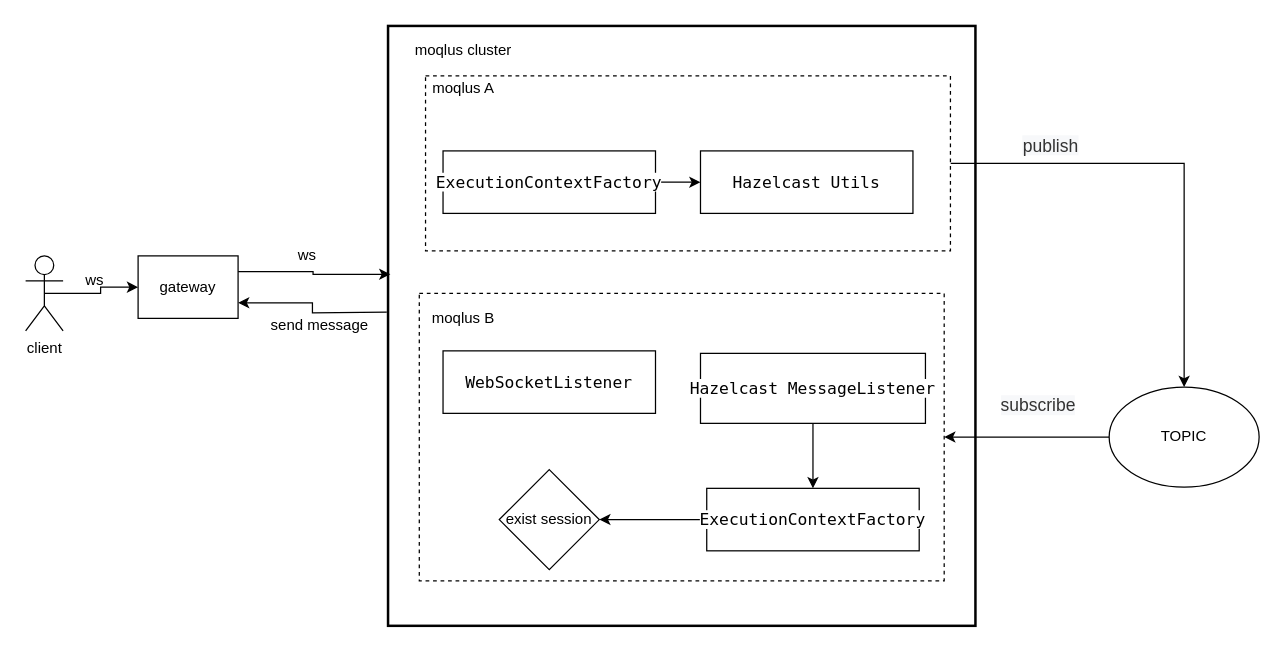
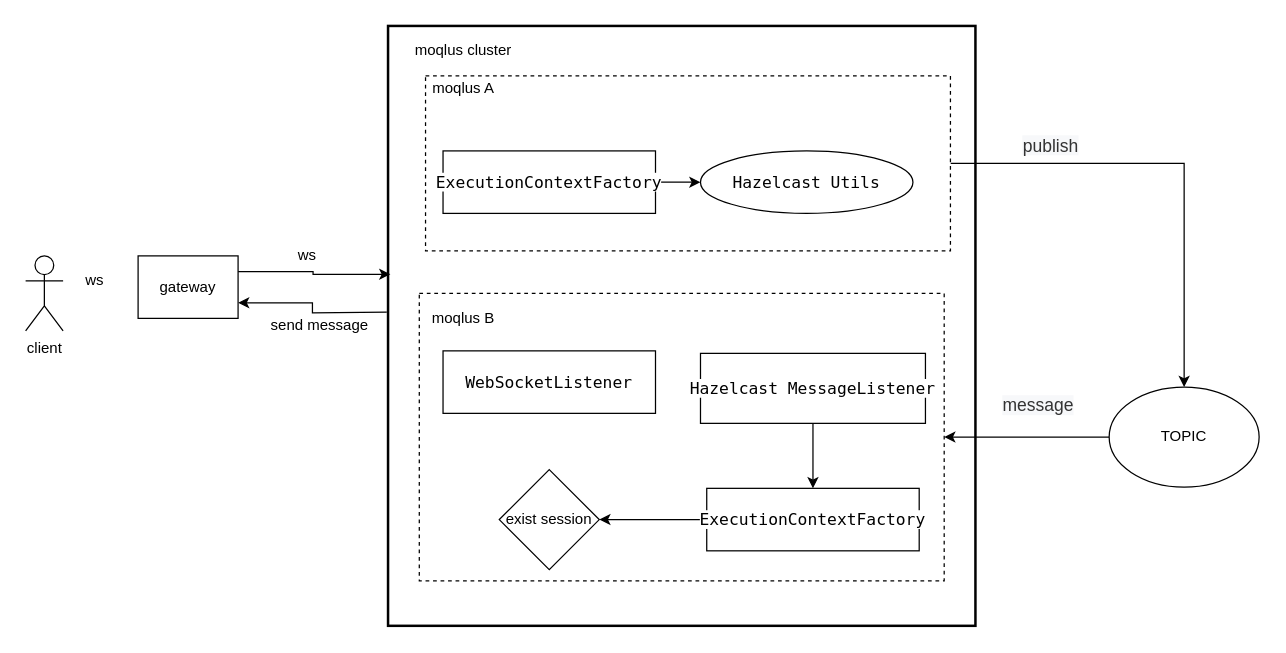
  <mxCell id="0" />
  <mxCell id="1" parent="0" />
  <mxCell id="2" style="edgeStyle=orthogonalEdgeStyle;rounded=0;orthogonalLoop=1;jettySize=auto;html=1;entryX=1;entryY=0.75;entryDx=0;entryDy=0;" edge="1" parent="1" target="7"><mxGeometry relative="1" as="geometry"><mxPoint x="309" y="249" as="sourcePoint" /></mxGeometry></mxCell>
  <mxCell id="3" value="" style="rounded=0;whiteSpace=wrap;html=1;strokeWidth=2;" vertex="1" parent="1"><mxGeometry x="310" y="20" width="470" height="480" as="geometry" /></mxCell>
- <mxCell id="4" style="edgeStyle=orthogonalEdgeStyle;rounded=0;orthogonalLoop=1;jettySize=auto;html=1;exitX=0.5;exitY=0.5;exitDx=0;exitDy=0;exitPerimeter=0;entryX=0;entryY=0.5;entryDx=0;entryDy=0;" parent="1" source="5" target="7" edge="1"><mxGeometry relative="1" as="geometry" /></mxCell>
  <mxCell id="5" value="client" style="shape=umlActor;verticalLabelPosition=bottom;verticalAlign=top;html=1;outlineConnect=0;" parent="1" vertex="1"><mxGeometry x="20" y="204" width="30" height="60" as="geometry" /></mxCell>
  <mxCell id="6" style="edgeStyle=orthogonalEdgeStyle;rounded=0;orthogonalLoop=1;jettySize=auto;html=1;exitX=1;exitY=0.25;exitDx=0;exitDy=0;entryX=0.004;entryY=0.414;entryDx=0;entryDy=0;entryPerimeter=0;" edge="1" parent="1" source="7" target="3"><mxGeometry relative="1" as="geometry" /></mxCell>
  <mxCell id="7" value="gateway" style="rounded=0;whiteSpace=wrap;html=1;" parent="1" vertex="1"><mxGeometry x="110" y="204" width="80" height="50" as="geometry" /></mxCell>
  <mxCell id="8" style="edgeStyle=orthogonalEdgeStyle;rounded=0;orthogonalLoop=1;jettySize=auto;html=1;exitX=1;exitY=0.5;exitDx=0;exitDy=0;" parent="1" source="9" target="13" edge="1"><mxGeometry relative="1" as="geometry" /></mxCell>
  <mxCell id="9" value="" style="rounded=0;whiteSpace=wrap;html=1;dashed=1;" parent="1" vertex="1"><mxGeometry x="340" y="60" width="420" height="140" as="geometry" /></mxCell>
  <mxCell id="10" value="ws" style="text;html=1;align=center;verticalAlign=middle;resizable=0;points=[];autosize=1;" parent="1" vertex="1"><mxGeometry x="60" y="214" width="30" height="20" as="geometry" /></mxCell>
  <mxCell id="11" value="ws" style="text;html=1;align=center;verticalAlign=middle;resizable=0;points=[];autosize=1;" parent="1" vertex="1"><mxGeometry x="230" y="194" width="30" height="20" as="geometry" /></mxCell>
  <mxCell id="12" style="edgeStyle=orthogonalEdgeStyle;rounded=0;orthogonalLoop=1;jettySize=auto;html=1;exitX=0;exitY=0.5;exitDx=0;exitDy=0;entryX=1;entryY=0.5;entryDx=0;entryDy=0;" edge="1" parent="1" source="13" target="22"><mxGeometry relative="1" as="geometry" /></mxCell>
  <mxCell id="13" value="TOPIC" style="ellipse;whiteSpace=wrap;html=1;" parent="1" vertex="1"><mxGeometry x="887" y="309" width="120" height="80" as="geometry" /></mxCell>
- <mxCell id="14" value="&lt;span style=&quot;color: rgb(51 , 51 , 51) ; font-family: &amp;#34;arial&amp;#34; , &amp;#34;microsoft yahei&amp;#34; , , , &amp;#34;malgun gothic&amp;#34; , &amp;#34;meiryo&amp;#34; , sans-serif ; font-size: 14px ; line-height: 26px ; text-align: justify ; background-color: rgb(247 , 248 , 250)&quot;&gt;subscribe&lt;/span&gt;" style="text;html=1;align=center;verticalAlign=middle;resizable=0;points=[];autosize=1;" parent="1" vertex="1"><mxGeometry x="790" y="308" width="80" height="30" as="geometry" /></mxCell>
+ <mxCell id="14" value="&lt;span style=&quot;color: rgb(51 , 51 , 51) ; font-family: &amp;#34;arial&amp;#34; , &amp;#34;microsoft yahei&amp;#34; , , , &amp;#34;malgun gothic&amp;#34; , &amp;#34;meiryo&amp;#34; , sans-serif ; font-size: 14px ; line-height: 26px ; text-align: justify ; background-color: rgb(247 , 248 , 250)&quot;&gt;message&lt;/span&gt;" style="text;html=1;align=center;verticalAlign=middle;resizable=0;points=[];autosize=1;" parent="1" vertex="1"><mxGeometry x="790" y="308" width="80" height="30" as="geometry" /></mxCell>
  <mxCell id="15" value="&lt;span style=&quot;color: rgb(51 , 51 , 51) ; font-family: &amp;#34;arial&amp;#34; , &amp;#34;microsoft yahei&amp;#34; , , , &amp;#34;malgun gothic&amp;#34; , &amp;#34;meiryo&amp;#34; , sans-serif ; font-size: 14px ; line-height: 26px ; text-align: justify ; background-color: rgb(247 , 248 , 250)&quot;&gt;publish&lt;/span&gt;" style="text;html=1;align=center;verticalAlign=middle;resizable=0;points=[];autosize=1;" parent="1" vertex="1"><mxGeometry x="810" y="100" width="60" height="30" as="geometry" /></mxCell>
  <mxCell id="16" value="send message" style="text;html=1;align=center;verticalAlign=middle;resizable=0;points=[];autosize=1;" parent="1" vertex="1"><mxGeometry x="210" y="250" width="90" height="20" as="geometry" /></mxCell>
  <mxCell id="17" value="moqlus A" style="text;html=1;align=center;verticalAlign=middle;resizable=0;points=[];autosize=1;" vertex="1" parent="1"><mxGeometry x="340" y="60" width="60" height="20" as="geometry" /></mxCell>
  <mxCell id="18" value="moqlus cluster" style="text;html=1;align=center;verticalAlign=middle;resizable=0;points=[];autosize=1;" vertex="1" parent="1"><mxGeometry x="325" y="30" width="90" height="20" as="geometry" /></mxCell>
  <mxCell id="19" value="" style="edgeStyle=orthogonalEdgeStyle;rounded=0;orthogonalLoop=1;jettySize=auto;html=1;" edge="1" parent="1" source="20" target="21"><mxGeometry relative="1" as="geometry" /></mxCell>
  <mxCell id="20" value="&lt;pre style=&quot;background-color: rgb(255 , 255 , 255) ; font-family: &amp;#34;jetbrains mono&amp;#34; , monospace ; font-size: 9.8pt&quot;&gt;ExecutionContextFactory&lt;/pre&gt;" style="rounded=0;whiteSpace=wrap;html=1;strokeWidth=1;" vertex="1" parent="1"><mxGeometry x="354" y="120" width="170" height="50" as="geometry" /></mxCell>
- <mxCell id="21" value="&lt;pre style=&quot;background-color: rgb(255 , 255 , 255) ; font-family: &amp;#34;jetbrains mono&amp;#34; , monospace ; font-size: 9.8pt&quot;&gt;Hazelcast Utils&lt;/pre&gt;" style="rounded=0;whiteSpace=wrap;html=1;strokeWidth=1;" vertex="1" parent="1"><mxGeometry x="560" y="120" width="170" height="50" as="geometry" /></mxCell>
+ <mxCell id="21" value="&lt;pre style=&quot;background-color: rgb(255 , 255 , 255) ; font-family: &amp;#34;jetbrains mono&amp;#34; , monospace ; font-size: 9.8pt&quot;&gt;Hazelcast Utils&lt;/pre&gt;" style="ellipse;whiteSpace=wrap;html=1;strokeWidth=1;" vertex="1" parent="1"><mxGeometry x="560" y="120" width="170" height="50" as="geometry" /></mxCell>
  <mxCell id="22" value="" style="rounded=0;whiteSpace=wrap;html=1;dashed=1;" vertex="1" parent="1"><mxGeometry x="335" y="234" width="420" height="230" as="geometry" /></mxCell>
  <mxCell id="23" value="moqlus B" style="text;html=1;align=center;verticalAlign=middle;resizable=0;points=[];autosize=1;" vertex="1" parent="1"><mxGeometry x="335" y="244" width="70" height="20" as="geometry" /></mxCell>
  <mxCell id="24" style="edgeStyle=orthogonalEdgeStyle;rounded=0;orthogonalLoop=1;jettySize=auto;html=1;exitX=0.5;exitY=1;exitDx=0;exitDy=0;entryX=0.5;entryY=0;entryDx=0;entryDy=0;" edge="1" parent="1" source="25" target="27"><mxGeometry relative="1" as="geometry" /></mxCell>
  <mxCell id="25" value="&lt;pre style=&quot;background-color: rgb(255 , 255 , 255) ; font-family: &amp;#34;jetbrains mono&amp;#34; , monospace ; font-size: 9.8pt&quot;&gt;Hazelcast MessageListener&lt;/pre&gt;" style="rounded=0;whiteSpace=wrap;html=1;strokeWidth=1;" vertex="1" parent="1"><mxGeometry x="560" y="282" width="180" height="56" as="geometry" /></mxCell>
  <mxCell id="26" style="edgeStyle=orthogonalEdgeStyle;rounded=0;orthogonalLoop=1;jettySize=auto;html=1;exitX=0;exitY=0.5;exitDx=0;exitDy=0;" edge="1" parent="1" source="27" target="29"><mxGeometry relative="1" as="geometry" /></mxCell>
  <mxCell id="27" value="&lt;pre style=&quot;background-color: rgb(255 , 255 , 255) ; font-family: &amp;#34;jetbrains mono&amp;#34; , monospace ; font-size: 9.8pt&quot;&gt;ExecutionContextFactory&lt;/pre&gt;" style="rounded=0;whiteSpace=wrap;html=1;strokeWidth=1;" vertex="1" parent="1"><mxGeometry x="565" y="390" width="170" height="50" as="geometry" /></mxCell>
  <mxCell id="28" value="&lt;pre style=&quot;background-color: rgb(255 , 255 , 255) ; font-family: &amp;#34;jetbrains mono&amp;#34; , monospace ; font-size: 9.8pt&quot;&gt;WebSocketListener&lt;/pre&gt;" style="rounded=0;whiteSpace=wrap;html=1;strokeWidth=1;" vertex="1" parent="1"><mxGeometry x="354" y="280" width="170" height="50" as="geometry" /></mxCell>
  <mxCell id="29" value="exist session" style="rhombus;whiteSpace=wrap;html=1;strokeWidth=1;" vertex="1" parent="1"><mxGeometry x="399" y="375" width="80" height="80" as="geometry" /></mxCell>
